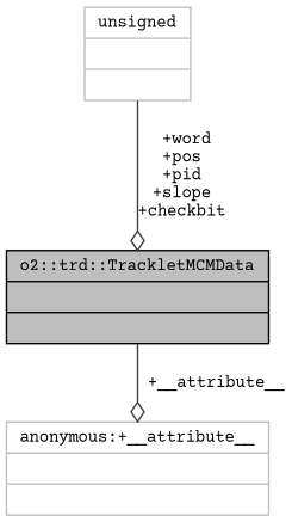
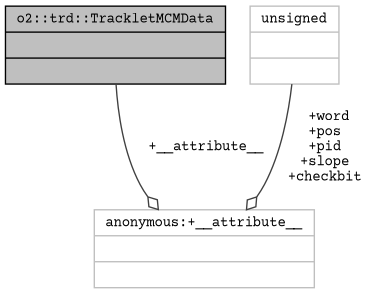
  digraph {
    fontname="Courier Prime"
    node [color=grey75 fontname="Courier Prime" fontsize=10 shape=record]
    edge [arrowhead=odiamond color=grey25 fontname="Courier Prime" fontsize=10 labelfontname=Helvetica labelfontsize=10 style=solid]
    n1 [color=black fillcolor=grey75 fontcolor=black height=0.2 label="{o2::trd::TrackletMCMData\n||}" style=filled width=0.4]
    n2 [height=0.2 label="{anonymous:+__attribute__\n||}" width=0.4]
    n3 [height=0.2 label="{unsigned\n||}" width=0.4]
    n1 -> n2 [label=" +__attribute__"]
-   n3 -> n1 [label=" +word\n+pos\n+pid\n+slope\n+checkbit"]
+   n3 -> n2 [label=" +word\n+pos\n+pid\n+slope\n+checkbit"]
  }
